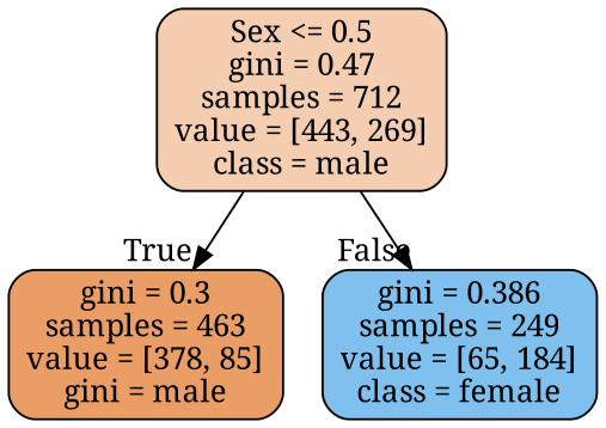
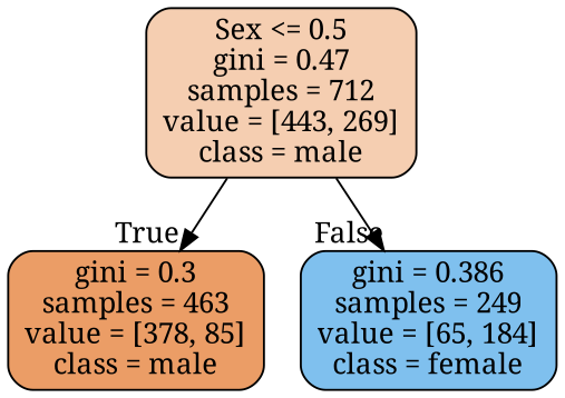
  digraph {
    fontname="Noto Serif"
    node [color=black fontname="Noto Serif" shape=box style="filled, rounded"]
    edge [fontname="Noto Serif" labeldistance=2.5]
    n1 [fillcolor="#f5ceb1" label="Sex <= 0.5\ngini = 0.47\nsamples = 712\nvalue = [443, 269]\nclass = male"]
-   n2 [fillcolor="#eb9d66" label="gini = 0.3\nsamples = 463\nvalue = [378, 85]\ngini = male"]
+   n2 [fillcolor="#eb9d66" label="gini = 0.3\nsamples = 463\nvalue = [378, 85]\nclass = male"]
    n3 [fillcolor="#7fc0ee" label="gini = 0.386\nsamples = 249\nvalue = [65, 184]\nclass = female"]
    n1 -> n2 [headlabel=True labelangle=45]
    n1 -> n3 [headlabel=False labelangle=-45]
  }
